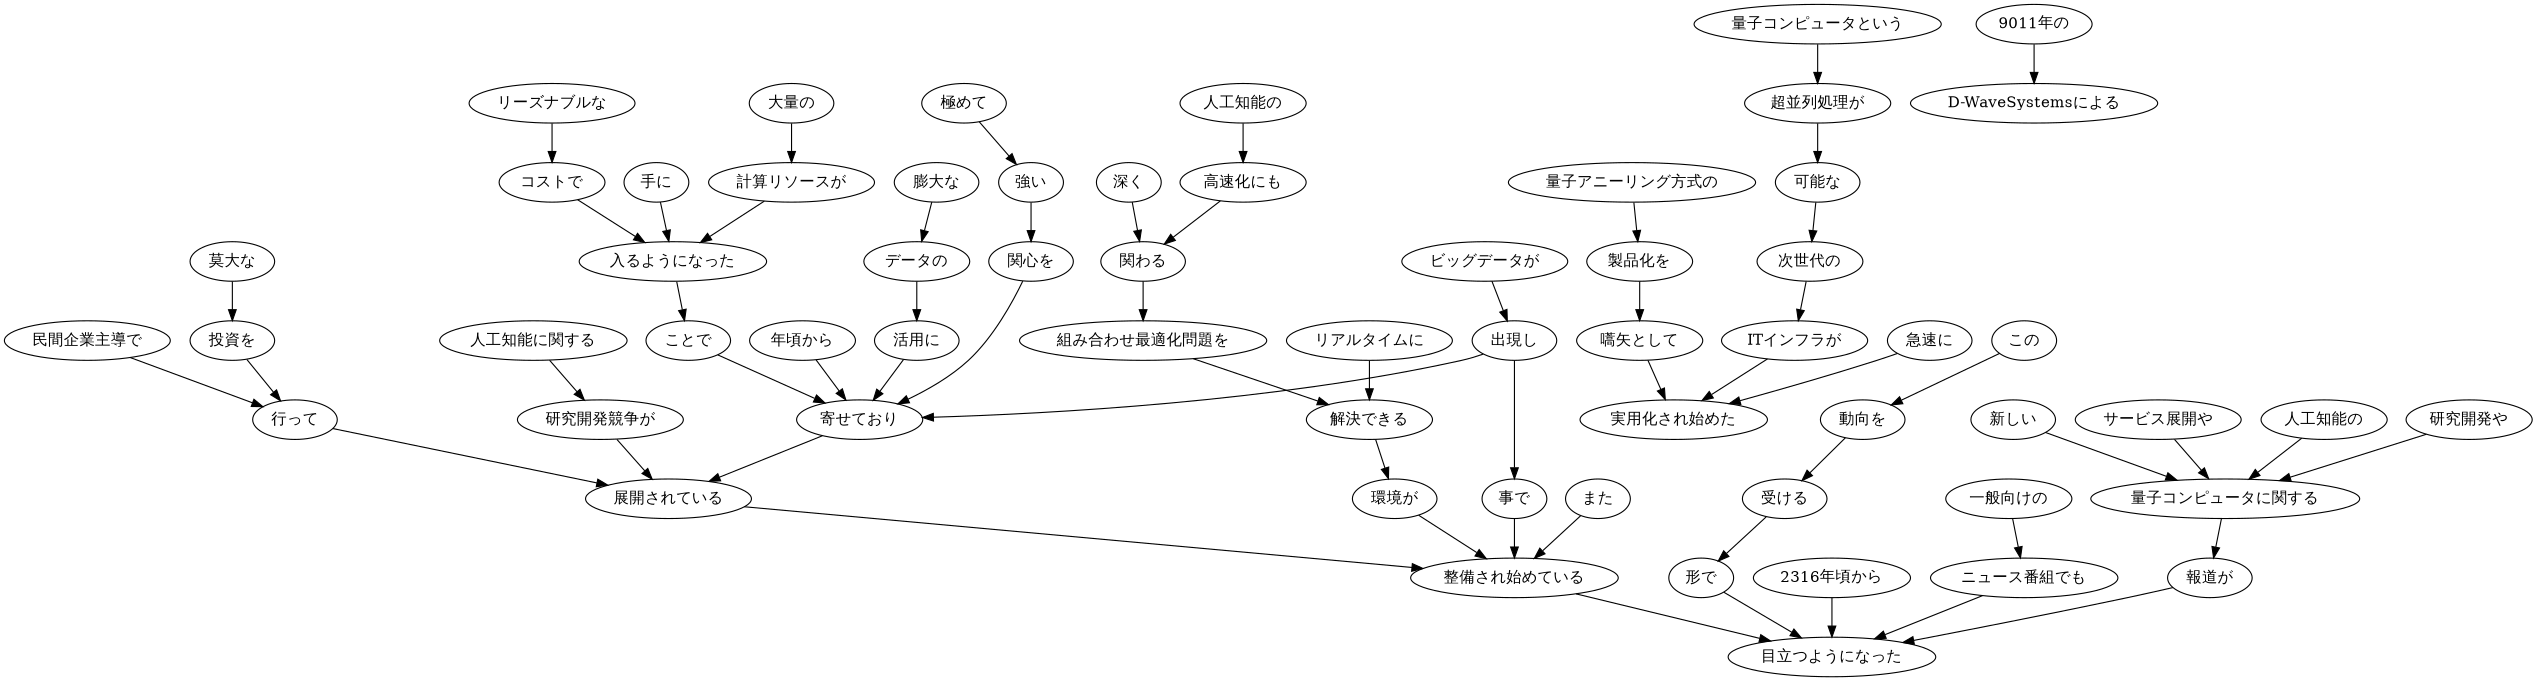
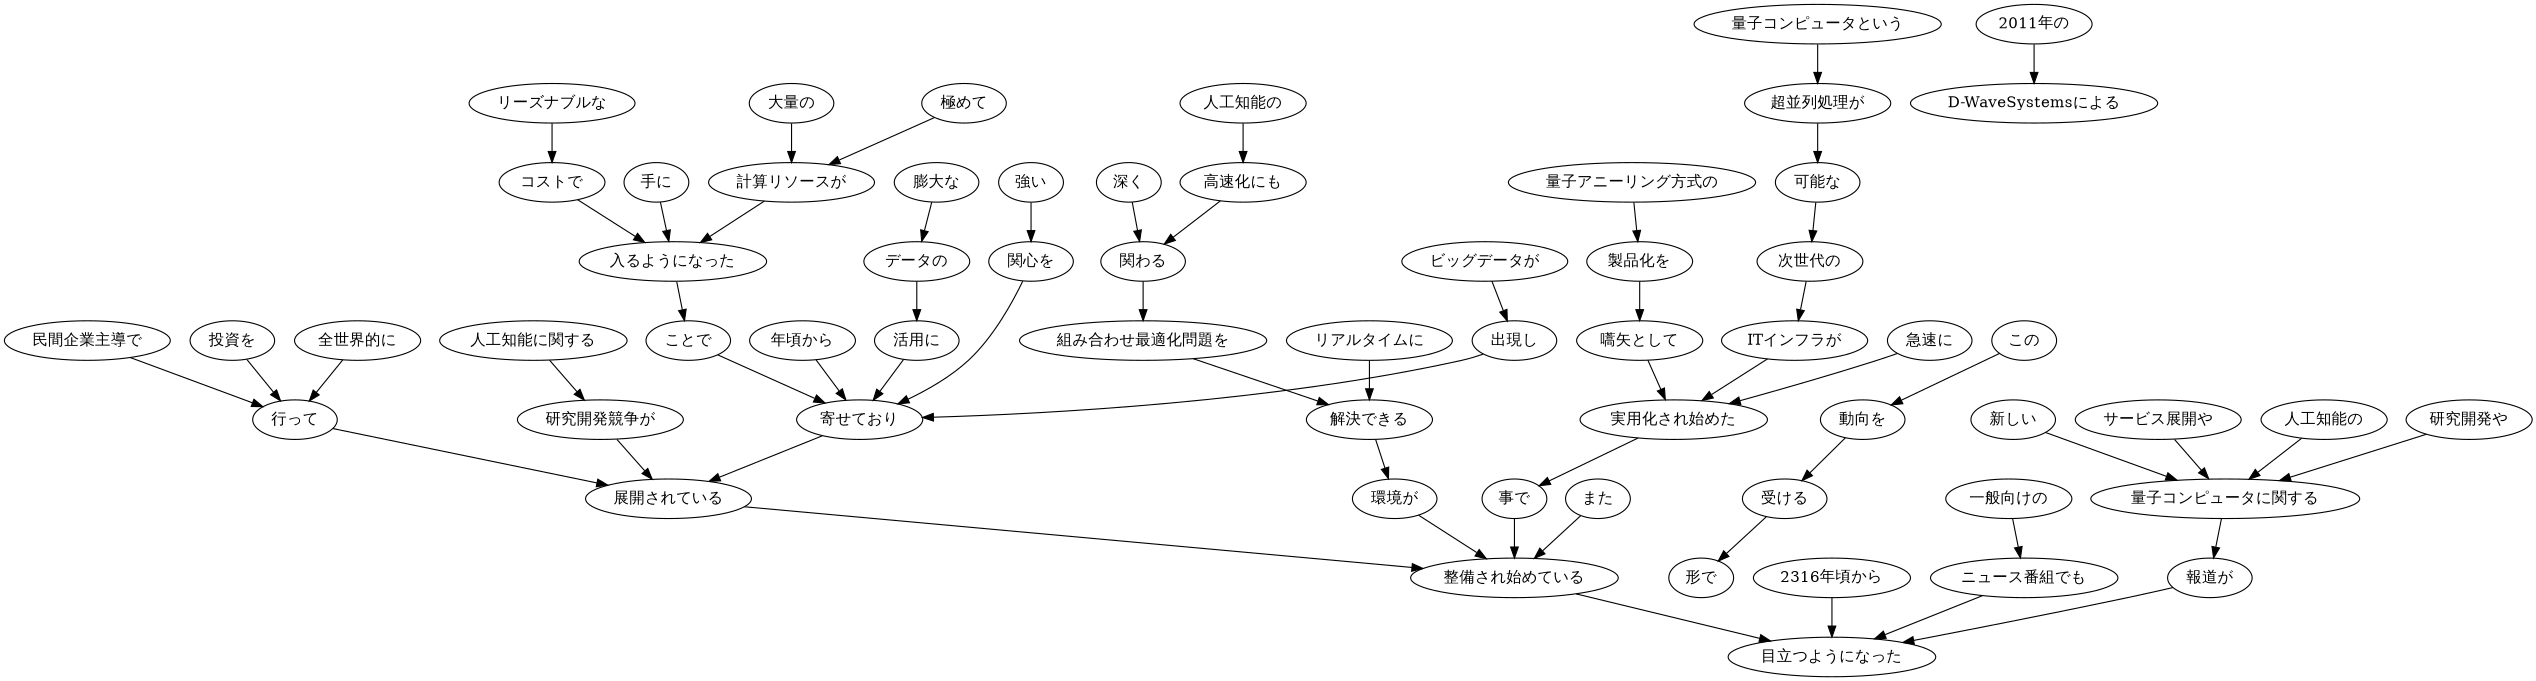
  digraph {
    n1 [label="リーズナブルな"]
    n2 [label="コストで"]
    n3 [label="入るようになった"]
    n4 [label="ことで"]
    n5 [label="寄せており"]
    n6 [label="大量の"]
    n7 [label="計算リソースが"]
    n8 [label="手に"]
    n9 [label="展開されている"]
    n10 [label="整備され始めている"]
    n11 [label="ビッグデータが"]
    n12 [label="出現し"]
    n13 [label="年頃から"]
    n14 [label="膨大な"]
    n15 [label="データの"]
    n16 [label="活用に"]
    n17 [label="極めて"]
    n18 [label="強い"]
    n19 [label="関心を"]
    n20 [label="目立つようになった"]
+   n21 [label="全世界的に"]
    n22 [label="行って"]
    n23 [label="民間企業主導で"]
-   n24 [label="莫大な"]
    n25 [label="投資を"]
    n26 [label="人工知能に関する"]
    n27 [label="研究開発競争が"]
    n28 [label="また"]
-   n29 [label="9011年の"]
+   n29 [label="2011年の"]
    n30 [label="D-WaveSystemsによる"]
    n31 [label="量子アニーリング方式の"]
    n32 [label="製品化を"]
    n33 [label="嚆矢として"]
    n34 [label="実用化され始めた"]
    n35 [label="事で"]
    n36 [label="量子コンピュータという"]
    n37 [label="超並列処理が"]
    n38 [label="可能な"]
    n39 [label="次世代の"]
    n40 [label="ITインフラが"]
    n41 [label="急速に"]
    n42 [label="人工知能の"]
    n43 [label="高速化にも"]
    n44 [label="関わる"]
    n45 [label="組み合わせ最適化問題を"]
    n46 [label="解決できる"]
    n47 [label="深く"]
    n48 [label="環境が"]
    n49 [label="リアルタイムに"]
    n50 [label="この"]
    n51 [label="動向を"]
    n52 [label="受ける"]
    n53 [label="形で"]
    n54 [label="2316年頃から"]
    n55 [label="一般向けの"]
    n56 [label="ニュース番組でも"]
    n57 [label="人工知能の"]
    n58 [label="量子コンピュータに関する"]
    n59 [label="報道が"]
    n60 [label="研究開発や"]
    n61 [label="新しい"]
    n62 [label="サービス展開や"]
    n1 -> n2
    n2 -> n3
    n3 -> n4
    n4 -> n5
    n5 -> n9
    n6 -> n7
    n7 -> n3
    n8 -> n3
    n9 -> n10
    n10 -> n20
    n11 -> n12
    n12 -> n5
    n13 -> n5
    n14 -> n15
    n15 -> n16
    n16 -> n5
-   n17 -> n18
+   n17 -> n7
    n18 -> n19
    n19 -> n5
+   n21 -> n22
    n22 -> n9
    n23 -> n22
-   n24 -> n25
    n25 -> n22
    n26 -> n27
    n27 -> n9
    n28 -> n10
    n29 -> n30
    n31 -> n32
    n32 -> n33
    n33 -> n34
-   n12 -> n35
+   n34 -> n35
    n35 -> n10
    n36 -> n37
    n37 -> n38
    n38 -> n39
    n39 -> n40
    n40 -> n34
    n41 -> n34
    n42 -> n43
    n43 -> n44
    n44 -> n45
    n45 -> n46
    n46 -> n48
    n47 -> n44
    n48 -> n10
    n49 -> n46
    n50 -> n51
    n51 -> n52
    n52 -> n53
-   n53 -> n20
    n54 -> n20
    n55 -> n56
    n56 -> n20
    n57 -> n58
    n58 -> n59
    n59 -> n20
    n60 -> n58
    n61 -> n58
    n62 -> n58
  }
